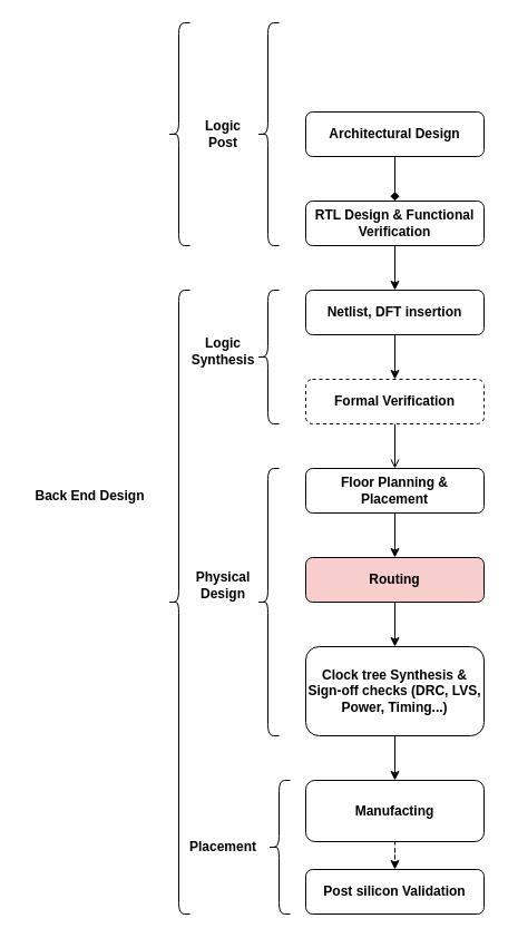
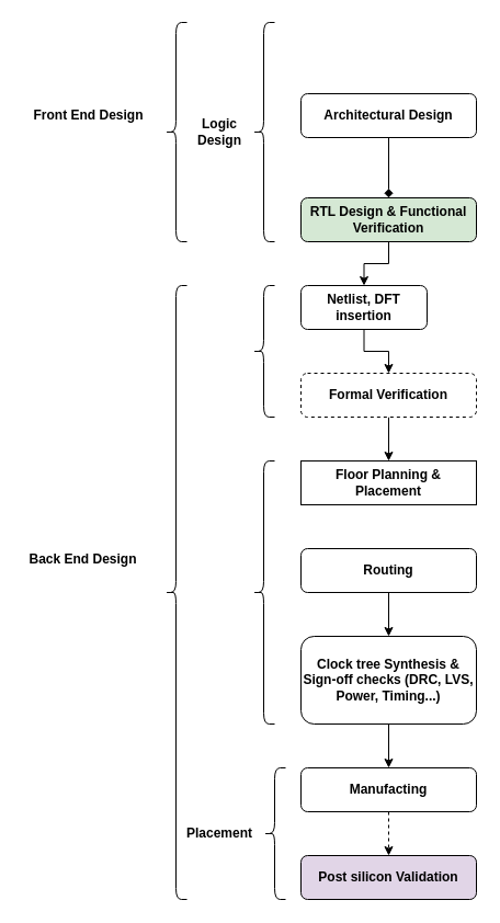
  <mxCell id="0" />
  <mxCell id="1" parent="0" />
  <mxCell id="2" value="" style="edgeStyle=orthogonalEdgeStyle;rounded=0;orthogonalLoop=1;jettySize=auto;html=1;fontStyle=1" edge="1" parent="1" source="3" target="7"><mxGeometry relative="1" as="geometry" /></mxCell>
- <mxCell id="3" value="RTL Design &amp;amp; Functional Verification" style="rounded=1;whiteSpace=wrap;html=1;fontStyle=1" parent="1" vertex="1"><mxGeometry x="274" y="180" width="160" height="40" as="geometry" /></mxCell>
+ <mxCell id="3" value="RTL Design &amp;amp; Functional Verification" style="rounded=1;whiteSpace=wrap;html=1;fontStyle=1;fillColor=#d5e8d4;" parent="1" vertex="1"><mxGeometry x="274" y="180" width="160" height="40" as="geometry" /></mxCell>
  <mxCell id="4" value="" style="edgeStyle=orthogonalEdgeStyle;rounded=0;orthogonalLoop=1;jettySize=auto;html=1;fontStyle=1;endArrow=diamond;" edge="1" parent="1" source="5" target="3"><mxGeometry relative="1" as="geometry" /></mxCell>
- <mxCell id="5" value="Architectural Design" style="rounded=1;whiteSpace=wrap;html=1;fontStyle=1" parent="1" vertex="1"><mxGeometry x="274" y="100" width="160" height="40" as="geometry" /></mxCell>
+ <mxCell id="5" value="Architectural Design" style="rounded=1;whiteSpace=wrap;html=1;fontStyle=1" parent="1" vertex="1"><mxGeometry x="274" y="85" width="160" height="40" as="geometry" /></mxCell>
  <mxCell id="6" value="" style="edgeStyle=orthogonalEdgeStyle;rounded=0;orthogonalLoop=1;jettySize=auto;html=1;fontStyle=1" edge="1" parent="1" source="7" target="9"><mxGeometry relative="1" as="geometry" /></mxCell>
- <mxCell id="7" value="Netlist, DFT insertion" style="rounded=1;whiteSpace=wrap;html=1;fontStyle=1" parent="1" vertex="1"><mxGeometry x="274" y="260" width="160" height="40" as="geometry" /></mxCell>
- <mxCell id="8" value="" style="edgeStyle=orthogonalEdgeStyle;rounded=0;orthogonalLoop=1;jettySize=auto;html=1;fontStyle=1;endArrow=open;" edge="1" parent="1" source="9" target="13"><mxGeometry relative="1" as="geometry" /></mxCell>
+ <mxCell id="7" value="Netlist, DFT insertion" style="rounded=1;whiteSpace=wrap;html=1;fontStyle=1" parent="1" vertex="1"><mxGeometry x="274" y="260" width="115" height="40" as="geometry" /></mxCell>
+ <mxCell id="8" value="" style="edgeStyle=orthogonalEdgeStyle;rounded=0;orthogonalLoop=1;jettySize=auto;html=1;fontStyle=1" edge="1" parent="1" source="9" target="13"><mxGeometry relative="1" as="geometry" /></mxCell>
  <mxCell id="9" value="Formal Verification" style="rounded=1;whiteSpace=wrap;html=1;fontStyle=1;dashed=1;" vertex="1" parent="1"><mxGeometry x="274" y="340" width="160" height="40" as="geometry" /></mxCell>
  <mxCell id="10" value="" style="edgeStyle=orthogonalEdgeStyle;rounded=0;orthogonalLoop=1;jettySize=auto;html=1;fontStyle=1" edge="1" parent="1" source="11" target="15"><mxGeometry relative="1" as="geometry" /></mxCell>
- <mxCell id="11" value="Routing" style="rounded=1;whiteSpace=wrap;html=1;fontStyle=1;fillColor=#f8cecc;" vertex="1" parent="1"><mxGeometry x="274" y="500" width="160" height="40" as="geometry" /></mxCell>
- <mxCell id="12" value="" style="edgeStyle=orthogonalEdgeStyle;rounded=0;orthogonalLoop=1;jettySize=auto;html=1;fontStyle=1" edge="1" parent="1" source="13" target="11"><mxGeometry relative="1" as="geometry" /></mxCell>
- <mxCell id="13" value="Floor Planning &amp;amp; Placement" style="rounded=1;whiteSpace=wrap;html=1;fontStyle=1" vertex="1" parent="1"><mxGeometry x="274" y="420" width="160" height="40" as="geometry" /></mxCell>
+ <mxCell id="11" value="Routing" style="rounded=1;whiteSpace=wrap;html=1;fontStyle=1" vertex="1" parent="1"><mxGeometry x="274" y="500" width="160" height="40" as="geometry" /></mxCell>
+ <mxCell id="13" value="Floor Planning &amp;amp; Placement" style="whiteSpace=wrap;html=1;fontStyle=1;rounded=0;" vertex="1" parent="1"><mxGeometry x="274" y="420" width="160" height="40" as="geometry" /></mxCell>
  <mxCell id="14" value="" style="edgeStyle=orthogonalEdgeStyle;rounded=0;orthogonalLoop=1;jettySize=auto;html=1;fontStyle=1" edge="1" parent="1" source="15" target="25"><mxGeometry relative="1" as="geometry" /></mxCell>
  <mxCell id="15" value="Clock tree Synthesis &amp;amp; Sign-off checks (DRC, LVS, Power, Timing...)" style="rounded=1;whiteSpace=wrap;html=1;fontStyle=1" vertex="1" parent="1"><mxGeometry x="274" y="580" width="160" height="80" as="geometry" /></mxCell>
+ <mxCell id="16" value="Front End Design" style="text;html=1;align=center;verticalAlign=middle;resizable=0;points=[];autosize=1;strokeColor=none;fillColor=none;fontStyle=1" vertex="1" parent="1"><mxGeometry x="20" y="90" width="120" height="30" as="geometry" /></mxCell>
  <mxCell id="17" value="" style="shape=curlyBracket;whiteSpace=wrap;html=1;rounded=1;fontStyle=1" vertex="1" parent="1"><mxGeometry x="150" y="20" width="20" height="200" as="geometry" /></mxCell>
- <mxCell id="18" value="Back End Design" style="text;html=1;align=center;verticalAlign=middle;resizable=0;points=[];autosize=1;strokeColor=none;fillColor=none;fontStyle=1" vertex="1" parent="1"><mxGeometry x="20" y="430" width="120" height="30" as="geometry" /></mxCell>
+ <mxCell id="18" value="Back End Design" style="text;html=1;align=center;verticalAlign=middle;resizable=0;points=[];autosize=1;strokeColor=none;fillColor=none;fontStyle=1" vertex="1" parent="1"><mxGeometry x="15" y="495" width="120" height="30" as="geometry" /></mxCell>
  <mxCell id="19" value="" style="shape=curlyBracket;whiteSpace=wrap;html=1;rounded=1;fontStyle=1" vertex="1" parent="1"><mxGeometry x="150" y="260" width="20" height="560" as="geometry" /></mxCell>
- <mxCell id="20" value="Logic Synthesis" style="text;html=1;strokeColor=none;fillColor=none;align=center;verticalAlign=middle;whiteSpace=wrap;rounded=0;fontStyle=1" vertex="1" parent="1"><mxGeometry x="170" y="300" width="60" height="30" as="geometry" /></mxCell>
  <mxCell id="21" value="" style="shape=curlyBracket;whiteSpace=wrap;html=1;rounded=1;fontStyle=1" vertex="1" parent="1"><mxGeometry x="230" y="260" width="20" height="120" as="geometry" /></mxCell>
- <mxCell id="22" value="Physical&lt;br&gt;Design" style="text;html=1;strokeColor=none;fillColor=none;align=center;verticalAlign=middle;whiteSpace=wrap;rounded=0;fontStyle=1" vertex="1" parent="1"><mxGeometry x="170" y="510" width="60" height="30" as="geometry" /></mxCell>
  <mxCell id="23" value="" style="shape=curlyBracket;whiteSpace=wrap;html=1;rounded=1;fontStyle=1" vertex="1" parent="1"><mxGeometry x="230" y="420" width="20" height="240" as="geometry" /></mxCell>
  <mxCell id="24" value="" style="edgeStyle=orthogonalEdgeStyle;rounded=0;orthogonalLoop=1;jettySize=auto;html=1;fontStyle=1;dashed=1;" edge="1" parent="1" source="25" target="26"><mxGeometry relative="1" as="geometry" /></mxCell>
- <mxCell id="25" value="Manufacting" style="rounded=1;whiteSpace=wrap;html=1;fontStyle=1" vertex="1" parent="1"><mxGeometry x="274" y="700" width="160" height="55" as="geometry" /></mxCell>
- <mxCell id="26" value="Post silicon Validation" style="rounded=1;whiteSpace=wrap;html=1;fontStyle=1" vertex="1" parent="1"><mxGeometry x="274" y="780" width="160" height="40" as="geometry" /></mxCell>
- <mxCell id="27" value="Logic Post" style="text;html=1;strokeColor=none;fillColor=none;align=center;verticalAlign=middle;whiteSpace=wrap;rounded=0;fontStyle=1" vertex="1" parent="1"><mxGeometry x="170" y="105" width="60" height="30" as="geometry" /></mxCell>
+ <mxCell id="25" value="Manufacting" style="rounded=1;whiteSpace=wrap;html=1;fontStyle=1" vertex="1" parent="1"><mxGeometry x="274" y="700" width="160" height="40" as="geometry" /></mxCell>
+ <mxCell id="26" value="Post silicon Validation" style="rounded=1;whiteSpace=wrap;html=1;fontStyle=1;fillColor=#e1d5e7;" vertex="1" parent="1"><mxGeometry x="274" y="780" width="160" height="40" as="geometry" /></mxCell>
+ <mxCell id="27" value="Logic Design" style="text;html=1;strokeColor=none;fillColor=none;align=center;verticalAlign=middle;whiteSpace=wrap;rounded=0;fontStyle=1" vertex="1" parent="1"><mxGeometry x="170" y="105" width="60" height="30" as="geometry" /></mxCell>
  <mxCell id="28" value="" style="shape=curlyBracket;whiteSpace=wrap;html=1;rounded=1;fontStyle=1" vertex="1" parent="1"><mxGeometry x="230" y="20" width="20" height="200" as="geometry" /></mxCell>
  <mxCell id="29" value="Placement" style="text;html=1;strokeColor=none;fillColor=none;align=center;verticalAlign=middle;whiteSpace=wrap;rounded=0;fontStyle=1" vertex="1" parent="1"><mxGeometry x="170" y="745" width="60" height="30" as="geometry" /></mxCell>
  <mxCell id="30" value="" style="shape=curlyBracket;whiteSpace=wrap;html=1;rounded=1;fontStyle=1" vertex="1" parent="1"><mxGeometry x="240" y="700" width="20" height="120" as="geometry" /></mxCell>
